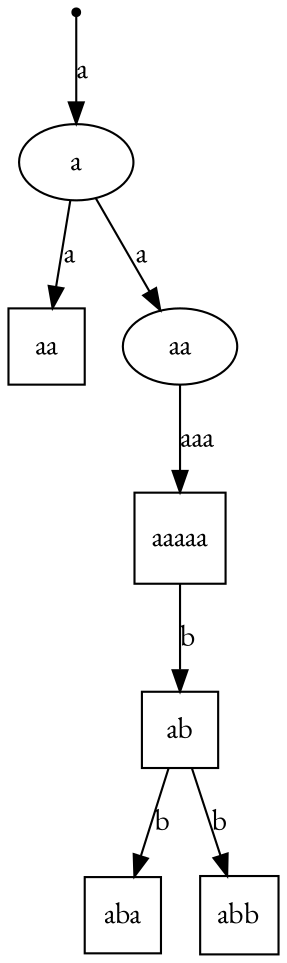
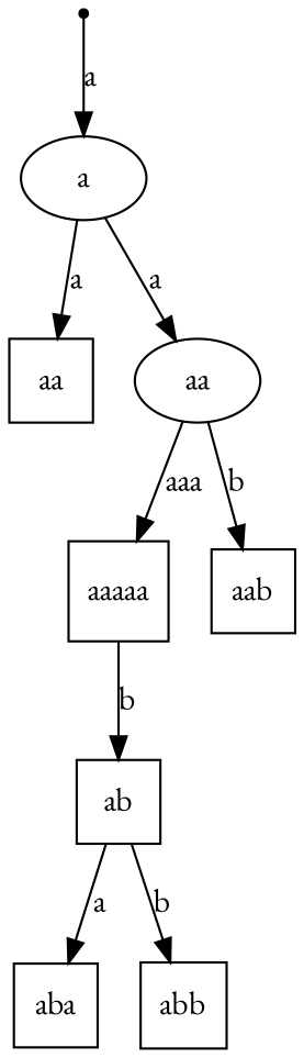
  digraph {
    fontname="EB Garamond"
    node [fontname="EB Garamond" shape=square]
    edge [fontname="EB Garamond"]
    aaaaa
    ab
    n3 [label=aa]
    n4 [label=aa shape=""]
+   aab
    start [shape=point]
    a [shape=""]
    aba
    abb
    aaaaa -> ab [label=b]
-   ab -> aba [label=b]
+   ab -> aba [label=a]
    ab -> abb [label=b]
    n4 -> aaaaa [label=aaa]
+   n4 -> aab [label=b]
    start -> a [label=a]
    a -> n3 [label=a]
    a -> n4 [label=a]
  }
